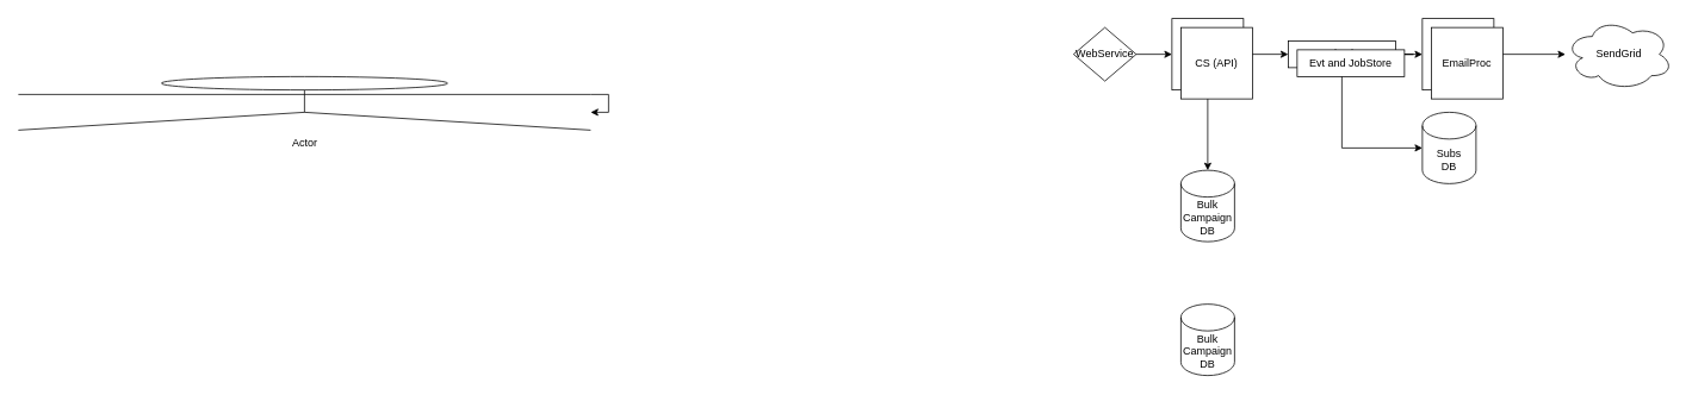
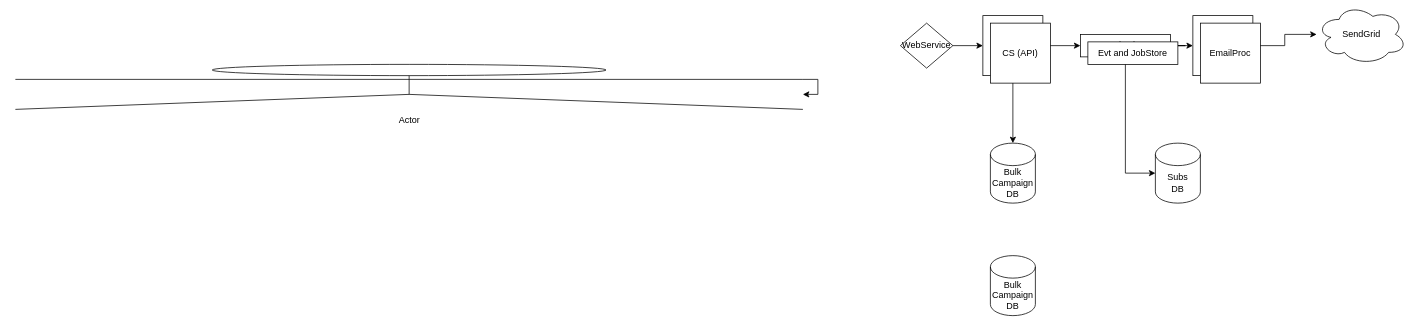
  <mxCell id="0" />
  <mxCell id="1" parent="0" />
  <mxCell id="2" style="edgeStyle=orthogonalEdgeStyle;rounded=0;orthogonalLoop=1;jettySize=auto;html=1;exitX=0.5;exitY=1;exitDx=0;exitDy=0;" edge="1" parent="1" source="4" target="12"><mxGeometry relative="1" as="geometry" /></mxCell>
  <mxCell id="3" value="" style="edgeStyle=orthogonalEdgeStyle;rounded=0;orthogonalLoop=1;jettySize=auto;html=1;" edge="1" parent="1" source="4" target="9"><mxGeometry relative="1" as="geometry" /></mxCell>
  <mxCell id="4" value="CS (API)" style="whiteSpace=wrap;html=1;aspect=fixed;" vertex="1" parent="1"><mxGeometry x="1310" y="20" width="80" height="80" as="geometry" /></mxCell>
  <mxCell id="5" style="edgeStyle=orthogonalEdgeStyle;rounded=0;orthogonalLoop=1;jettySize=auto;html=1;exitX=1;exitY=0.5;exitDx=0;exitDy=0;" edge="1" parent="1" source="6" target="10"><mxGeometry relative="1" as="geometry"><mxPoint x="1710" y="60" as="targetPoint" /></mxGeometry></mxCell>
  <mxCell id="6" value="EmailProc" style="whiteSpace=wrap;html=1;aspect=fixed;" vertex="1" parent="1"><mxGeometry x="1590" y="20" width="80" height="80" as="geometry" /></mxCell>
  <mxCell id="7" style="edgeStyle=orthogonalEdgeStyle;rounded=0;orthogonalLoop=1;jettySize=auto;html=1;exitX=1;exitY=0.5;exitDx=0;exitDy=0;" edge="1" parent="1" source="9" target="6"><mxGeometry relative="1" as="geometry" /></mxCell>
  <mxCell id="8" style="edgeStyle=orthogonalEdgeStyle;rounded=0;orthogonalLoop=1;jettySize=auto;html=1;exitX=0.5;exitY=1;exitDx=0;exitDy=0;entryX=0;entryY=0.5;entryDx=0;entryDy=0;entryPerimeter=0;" edge="1" parent="1" source="9" target="11"><mxGeometry relative="1" as="geometry" /></mxCell>
  <mxCell id="9" value="Evt and JobStore" style="rounded=0;whiteSpace=wrap;html=1;" vertex="1" parent="1"><mxGeometry x="1440" y="45" width="120" height="30" as="geometry" /></mxCell>
- <mxCell id="10" value="SendGrid" style="ellipse;shape=cloud;whiteSpace=wrap;html=1;" vertex="1" parent="1"><mxGeometry x="1750" y="20" width="120" height="80" as="geometry" /></mxCell>
- <mxCell id="11" value="Subs&lt;br&gt;DB" style="shape=cylinder3;whiteSpace=wrap;html=1;boundedLbl=1;backgroundOutline=1;size=15;" vertex="1" parent="1"><mxGeometry x="1590" y="125" width="60" height="80" as="geometry" /></mxCell>
+ <mxCell id="10" value="SendGrid" style="ellipse;shape=cloud;whiteSpace=wrap;html=1;" vertex="1" parent="1"><mxGeometry x="1755" y="5" width="120" height="80" as="geometry" /></mxCell>
+ <mxCell id="11" value="Subs&lt;br&gt;DB" style="shape=cylinder3;whiteSpace=wrap;html=1;boundedLbl=1;backgroundOutline=1;size=15;" vertex="1" parent="1"><mxGeometry x="1540" y="190" width="60" height="80" as="geometry" /></mxCell>
  <mxCell id="12" value="Bulk Campaign DB" style="shape=cylinder3;whiteSpace=wrap;html=1;boundedLbl=1;backgroundOutline=1;size=15;" vertex="1" parent="1"><mxGeometry x="1320" y="190" width="60" height="80" as="geometry" /></mxCell>
  <mxCell id="13" style="edgeStyle=orthogonalEdgeStyle;rounded=0;orthogonalLoop=1;jettySize=auto;html=1;" edge="1" parent="1" source="14" target="4"><mxGeometry relative="1" as="geometry" /></mxCell>
  <mxCell id="14" value="WebService" style="rhombus;whiteSpace=wrap;html=1;" vertex="1" parent="1"><mxGeometry x="1200" y="30" width="70" height="60" as="geometry" /></mxCell>
  <mxCell id="15" value="EmailProc" style="whiteSpace=wrap;html=1;aspect=fixed;" vertex="1" parent="1"><mxGeometry x="1600" y="30" width="80" height="80" as="geometry" /></mxCell>
  <mxCell id="16" value="Bulk Campaign DB" style="shape=cylinder3;whiteSpace=wrap;html=1;boundedLbl=1;backgroundOutline=1;size=15;" vertex="1" parent="1"><mxGeometry x="1320" y="340" width="60" height="80" as="geometry" /></mxCell>
- <mxCell id="17" value="Actor" style="shape=umlActor;verticalLabelPosition=bottom;verticalAlign=top;html=1;outlineConnect=0;" vertex="1" parent="1"><mxGeometry x="20" y="85" width="640" height="60" as="geometry" /></mxCell>
+ <mxCell id="17" value="Actor" style="shape=umlActor;verticalLabelPosition=bottom;verticalAlign=top;html=1;outlineConnect=0;" vertex="1" parent="1"><mxGeometry x="20" y="85" width="1050" height="60" as="geometry" /></mxCell>
  <mxCell id="18" style="edgeStyle=orthogonalEdgeStyle;rounded=0;orthogonalLoop=1;jettySize=auto;html=1;" edge="1" parent="1" source="17" target="17"><mxGeometry relative="1" as="geometry" /></mxCell>
  <mxCell id="19" value="Evt and JobStore" style="rounded=0;whiteSpace=wrap;html=1;" vertex="1" parent="1"><mxGeometry x="1450" y="55" width="120" height="30" as="geometry" /></mxCell>
  <mxCell id="20" value="CS (API)" style="whiteSpace=wrap;html=1;aspect=fixed;" vertex="1" parent="1"><mxGeometry x="1320" y="30" width="80" height="80" as="geometry" /></mxCell>
